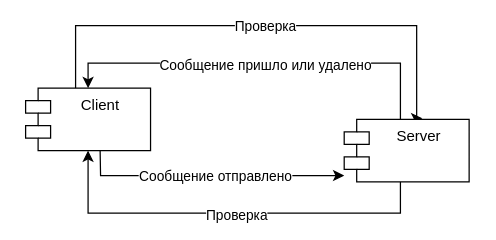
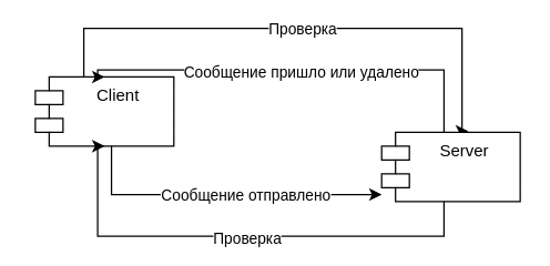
  <mxCell id="0" />
  <mxCell id="1" parent="0" />
  <mxCell id="2" style="edgeStyle=orthogonalEdgeStyle;rounded=0;orthogonalLoop=1;jettySize=auto;html=1;exitX=0.592;exitY=0.983;exitDx=0;exitDy=0;exitPerimeter=0;" edge="1" parent="1" source="6" target="11"><mxGeometry relative="1" as="geometry"><Array as="points"><mxPoint x="79" y="95" /><mxPoint x="80" y="95" /><mxPoint x="80" y="140" /><mxPoint x="310" y="140" /></Array></mxGeometry></mxCell>
  <mxCell id="3" value="Сообщение отправлено" style="edgeLabel;html=1;align=center;verticalAlign=middle;resizable=0;points=[];" vertex="1" connectable="0" parent="2"><mxGeometry x="-0.167" y="-1" relative="1" as="geometry"><mxPoint x="51" y="-1" as="offset" /></mxGeometry></mxCell>
  <mxCell id="4" style="edgeStyle=orthogonalEdgeStyle;rounded=0;orthogonalLoop=1;jettySize=auto;html=1;entryX=0.625;entryY=-0.017;entryDx=0;entryDy=0;entryPerimeter=0;" edge="1" parent="1" source="6" target="11"><mxGeometry relative="1" as="geometry"><Array as="points"><mxPoint x="60" y="20" /><mxPoint x="333" y="20" /></Array></mxGeometry></mxCell>
  <mxCell id="5" value="Проверка" style="edgeLabel;html=1;align=center;verticalAlign=middle;resizable=0;points=[];" vertex="1" connectable="0" parent="4"><mxGeometry x="0.166" relative="1" as="geometry"><mxPoint x="-33" as="offset" /></mxGeometry></mxCell>
- <mxCell id="6" value="Client" style="shape=module;align=left;spacingLeft=20;align=center;verticalAlign=top;" vertex="1" parent="1"><mxGeometry x="20" y="70" width="100" height="50" as="geometry" /></mxCell>
+ <mxCell id="6" value="Client" style="shape=module;align=left;spacingLeft=20;align=center;verticalAlign=top;" vertex="1" parent="1"><mxGeometry x="25" y="55" width="100" height="50" as="geometry" /></mxCell>
  <mxCell id="7" style="edgeStyle=orthogonalEdgeStyle;rounded=0;orthogonalLoop=1;jettySize=auto;html=1;entryX=0.5;entryY=0;entryDx=0;entryDy=0;" edge="1" parent="1" source="11" target="6"><mxGeometry relative="1" as="geometry"><Array as="points"><mxPoint x="320" y="50" /><mxPoint x="70" y="50" /></Array></mxGeometry></mxCell>
  <mxCell id="8" value="Сообщение пришло или удалено" style="edgeLabel;html=1;align=center;verticalAlign=middle;resizable=0;points=[];" vertex="1" connectable="0" parent="7"><mxGeometry x="0.126" y="1" relative="1" as="geometry"><mxPoint x="23" as="offset" /></mxGeometry></mxCell>
  <mxCell id="9" style="edgeStyle=orthogonalEdgeStyle;rounded=0;orthogonalLoop=1;jettySize=auto;html=1;entryX=0.5;entryY=1;entryDx=0;entryDy=0;fontSize=8;startArrow=none;startFill=0;endArrow=classic;endFill=1;" edge="1" parent="1" source="11" target="6"><mxGeometry relative="1" as="geometry"><Array as="points"><mxPoint x="320" y="170" /><mxPoint x="70" y="170" /></Array></mxGeometry></mxCell>
  <mxCell id="10" value="&lt;font style=&quot;font-size: 11px&quot;&gt;Проверка&lt;/font&gt;" style="edgeLabel;html=1;align=center;verticalAlign=middle;resizable=0;points=[];fontSize=8;" vertex="1" connectable="0" parent="9"><mxGeometry x="0.035" y="1" relative="1" as="geometry"><mxPoint x="11" as="offset" /></mxGeometry></mxCell>
  <mxCell id="11" value="Server" style="shape=module;align=left;spacingLeft=20;align=center;verticalAlign=top;" vertex="1" parent="1"><mxGeometry x="275" y="95" width="100" height="50" as="geometry" /></mxCell>
